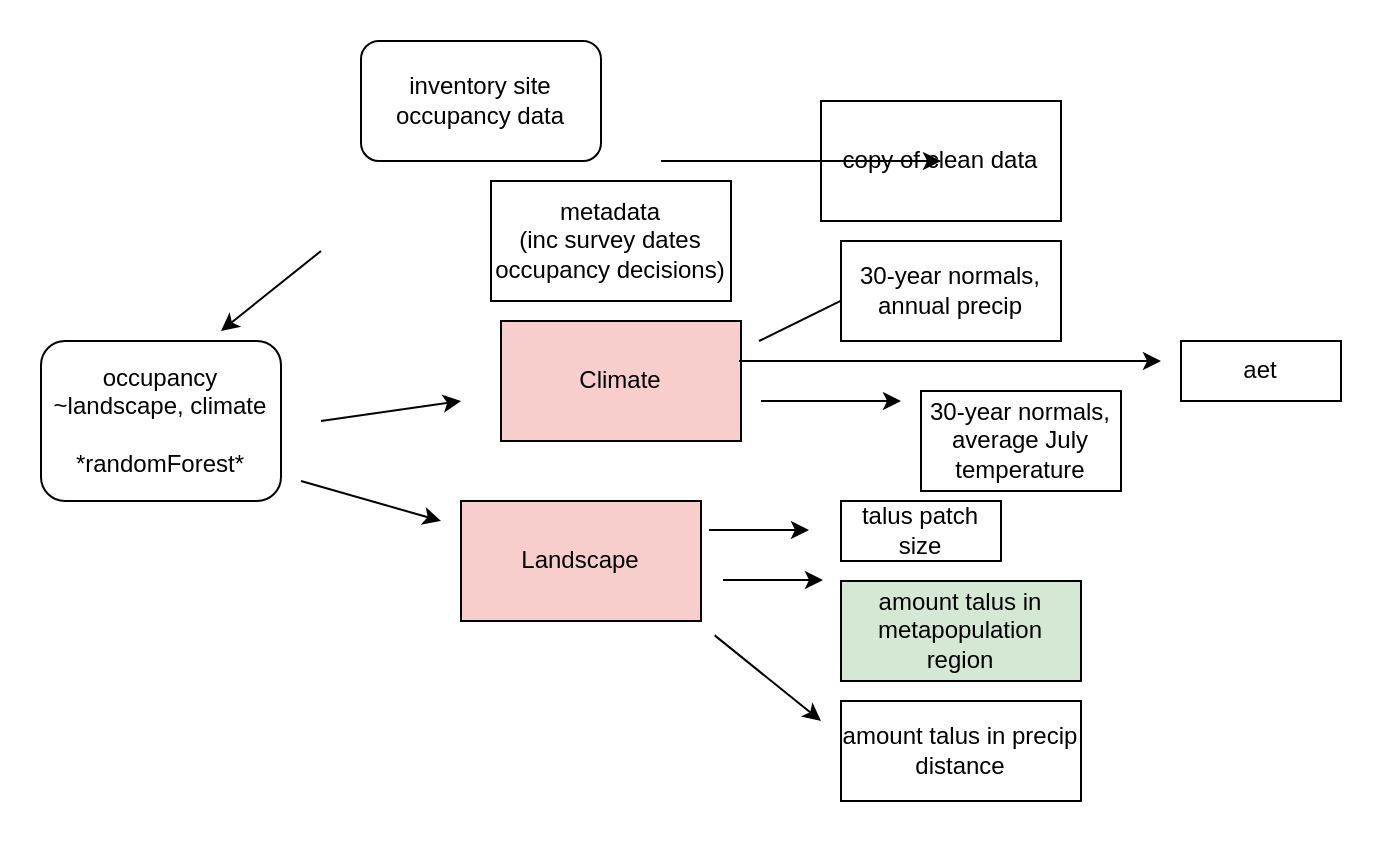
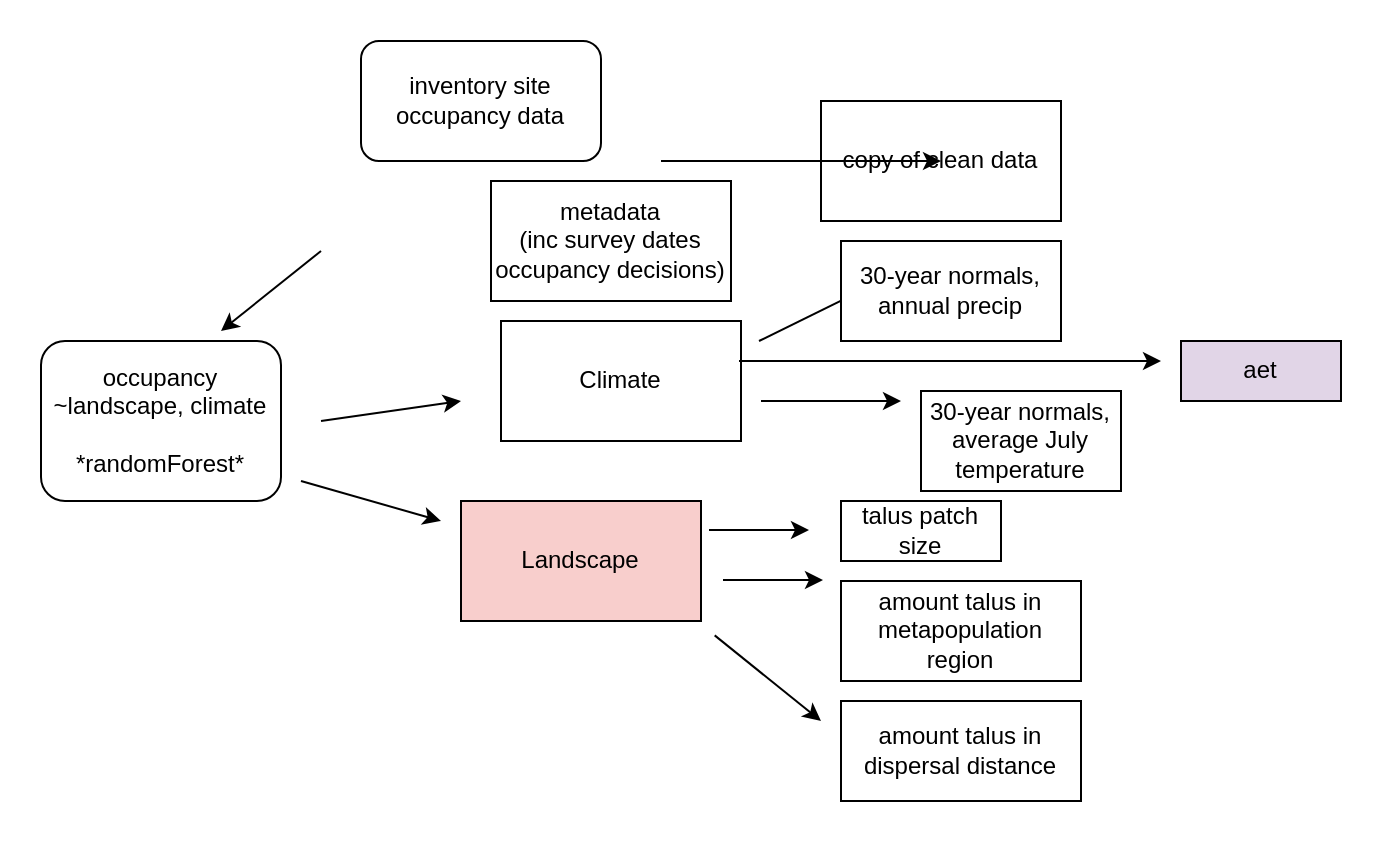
  <mxCell id="0" />
  <mxCell id="1" parent="0" />
  <mxCell id="2" value="occupancy ~landscape, climate&lt;br&gt;&lt;br&gt;*randomForest*" style="rounded=1;whiteSpace=wrap;html=1;fontSize=12;glass=0;strokeWidth=1;shadow=0;" parent="1" vertex="1"><mxGeometry x="20" y="170" width="120" height="80" as="geometry" /></mxCell>
  <mxCell id="3" value="inventory site occupancy data" style="whiteSpace=wrap;html=1;rounded=1;" parent="1" vertex="1"><mxGeometry x="180" y="20" width="120" height="60" as="geometry" /></mxCell>
  <mxCell id="4" value="metadata&lt;br&gt;(inc survey dates&lt;br&gt;occupancy decisions)" style="rounded=0;whiteSpace=wrap;html=1;" parent="1" vertex="1"><mxGeometry x="245" y="90" width="120" height="60" as="geometry" /></mxCell>
  <mxCell id="5" value="copy of clean data" style="rounded=0;whiteSpace=wrap;html=1;" parent="1" vertex="1"><mxGeometry x="410" y="50" width="120" height="60" as="geometry" /></mxCell>
  <mxCell id="6" value="" style="edgeStyle=none;orthogonalLoop=1;jettySize=auto;html=1;rounded=0;" parent="1" edge="1"><mxGeometry width="80" relative="1" as="geometry"><mxPoint x="330" y="80" as="sourcePoint" /><mxPoint x="470" y="80" as="targetPoint" /><Array as="points" /></mxGeometry></mxCell>
  <mxCell id="7" value="" style="edgeStyle=none;orthogonalLoop=1;jettySize=auto;html=1;rounded=0;" parent="1" edge="1"><mxGeometry width="80" relative="1" as="geometry"><mxPoint x="160" y="125" as="sourcePoint" /><mxPoint x="110" y="165" as="targetPoint" /><Array as="points" /></mxGeometry></mxCell>
  <mxCell id="8" value="" style="endArrow=classic;html=1;rounded=0;" parent="1" edge="1"><mxGeometry width="50" height="50" relative="1" as="geometry"><mxPoint x="160" y="210" as="sourcePoint" /><mxPoint x="230" y="200" as="targetPoint" /></mxGeometry></mxCell>
  <mxCell id="9" value="" style="endArrow=classic;html=1;rounded=0;" parent="1" edge="1"><mxGeometry width="50" height="50" relative="1" as="geometry"><mxPoint x="150" y="240" as="sourcePoint" /><mxPoint x="220" y="260" as="targetPoint" /></mxGeometry></mxCell>
- <mxCell id="10" value="Climate" style="rounded=0;whiteSpace=wrap;html=1;fillColor=#f8cecc;" parent="1" vertex="1"><mxGeometry x="250" y="160" width="120" height="60" as="geometry" /></mxCell>
+ <mxCell id="10" value="Climate" style="rounded=0;whiteSpace=wrap;html=1;" parent="1" vertex="1"><mxGeometry x="250" y="160" width="120" height="60" as="geometry" /></mxCell>
  <mxCell id="11" value="Landscape" style="rounded=0;whiteSpace=wrap;html=1;fillColor=#f8cecc;" parent="1" vertex="1"><mxGeometry x="230" y="250" width="120" height="60" as="geometry" /></mxCell>
  <mxCell id="12" value="" style="endArrow=classic;html=1;rounded=0;" parent="1" edge="1"><mxGeometry width="50" height="50" relative="1" as="geometry"><mxPoint x="379" y="170" as="sourcePoint" /><mxPoint x="440" y="140" as="targetPoint" /></mxGeometry></mxCell>
  <mxCell id="13" value="" style="endArrow=classic;html=1;rounded=0;" parent="1" edge="1"><mxGeometry width="50" height="50" relative="1" as="geometry"><mxPoint x="354" y="264.5" as="sourcePoint" /><mxPoint x="404" y="264.5" as="targetPoint" /></mxGeometry></mxCell>
  <mxCell id="14" value="talus patch size&lt;span style=&quot;color: rgba(0, 0, 0, 0); font-family: monospace; font-size: 0px; text-align: start;&quot;&gt;%3CmxGraphModel%3E%3Croot%3E%3CmxCell%20id%3D%220%22%2F%3E%3CmxCell%20id%3D%221%22%20parent%3D%220%22%2F%3E%3CmxCell%20id%3D%222%22%20value%3D%22aet%22%20style%3D%22rounded%3D0%3BwhiteSpace%3Dwrap%3Bhtml%3D1%3B%22%20vertex%3D%221%22%20parent%3D%221%22%3E%3CmxGeometry%20x%3D%22460%22%20y%3D%22230%22%20width%3D%2280%22%20height%3D%2230%22%20as%3D%22geometry%22%2F%3E%3C%2FmxCell%3E%3C%2Froot%3E%3C%2FmxGraphModel%3E&lt;/span&gt;" style="rounded=0;whiteSpace=wrap;html=1;" parent="1" vertex="1"><mxGeometry x="420" y="250" width="80" height="30" as="geometry" /></mxCell>
  <mxCell id="15" value="30-year normals, average July temperature" style="rounded=0;whiteSpace=wrap;html=1;" parent="1" vertex="1"><mxGeometry x="460" y="195" width="100" height="50" as="geometry" /></mxCell>
  <mxCell id="16" value="30-year normals, annual precip" style="rounded=0;whiteSpace=wrap;html=1;" parent="1" vertex="1"><mxGeometry x="420" y="120" width="110" height="50" as="geometry" /></mxCell>
  <mxCell id="17" value="" style="endArrow=classic;html=1;rounded=0;" parent="1" edge="1"><mxGeometry width="50" height="50" relative="1" as="geometry"><mxPoint x="380" y="200" as="sourcePoint" /><mxPoint x="450" y="200" as="targetPoint" /></mxGeometry></mxCell>
- <mxCell id="18" value="aet" style="rounded=0;whiteSpace=wrap;html=1;" parent="1" vertex="1"><mxGeometry x="590" y="170" width="80" height="30" as="geometry" /></mxCell>
+ <mxCell id="18" value="aet" style="rounded=0;whiteSpace=wrap;html=1;fillColor=#e1d5e7;" parent="1" vertex="1"><mxGeometry x="590" y="170" width="80" height="30" as="geometry" /></mxCell>
  <mxCell id="19" value="" style="endArrow=classic;html=1;rounded=0;" parent="1" edge="1"><mxGeometry width="50" height="50" relative="1" as="geometry"><mxPoint x="369" y="180" as="sourcePoint" /><mxPoint x="580" y="180" as="targetPoint" /></mxGeometry></mxCell>
  <mxCell id="20" value="" style="endArrow=classic;html=1;rounded=0;" parent="1" edge="1"><mxGeometry width="50" height="50" relative="1" as="geometry"><mxPoint x="361" y="289.5" as="sourcePoint" /><mxPoint x="411" y="289.5" as="targetPoint" /></mxGeometry></mxCell>
- <mxCell id="21" value="amount talus in metapopulation region" style="rounded=0;whiteSpace=wrap;html=1;fillColor=#d5e8d4;" parent="1" vertex="1"><mxGeometry x="420" y="290" width="120" height="50" as="geometry" /></mxCell>
+ <mxCell id="21" value="amount talus in metapopulation region" style="rounded=0;whiteSpace=wrap;html=1;" parent="1" vertex="1"><mxGeometry x="420" y="290" width="120" height="50" as="geometry" /></mxCell>
  <mxCell id="22" value="" style="endArrow=classic;html=1;rounded=0;exitX=1.057;exitY=1.12;exitDx=0;exitDy=0;exitPerimeter=0;" parent="1" source="11" edge="1"><mxGeometry width="50" height="50" relative="1" as="geometry"><mxPoint x="371" y="299.5" as="sourcePoint" /><mxPoint x="410" y="360" as="targetPoint" /></mxGeometry></mxCell>
- <mxCell id="23" value="amount talus in precip distance" style="rounded=0;whiteSpace=wrap;html=1;" parent="1" vertex="1"><mxGeometry x="420" y="350" width="120" height="50" as="geometry" /></mxCell>
+ <mxCell id="23" value="amount talus in dispersal distance" style="rounded=0;whiteSpace=wrap;html=1;" parent="1" vertex="1"><mxGeometry x="420" y="350" width="120" height="50" as="geometry" /></mxCell>
